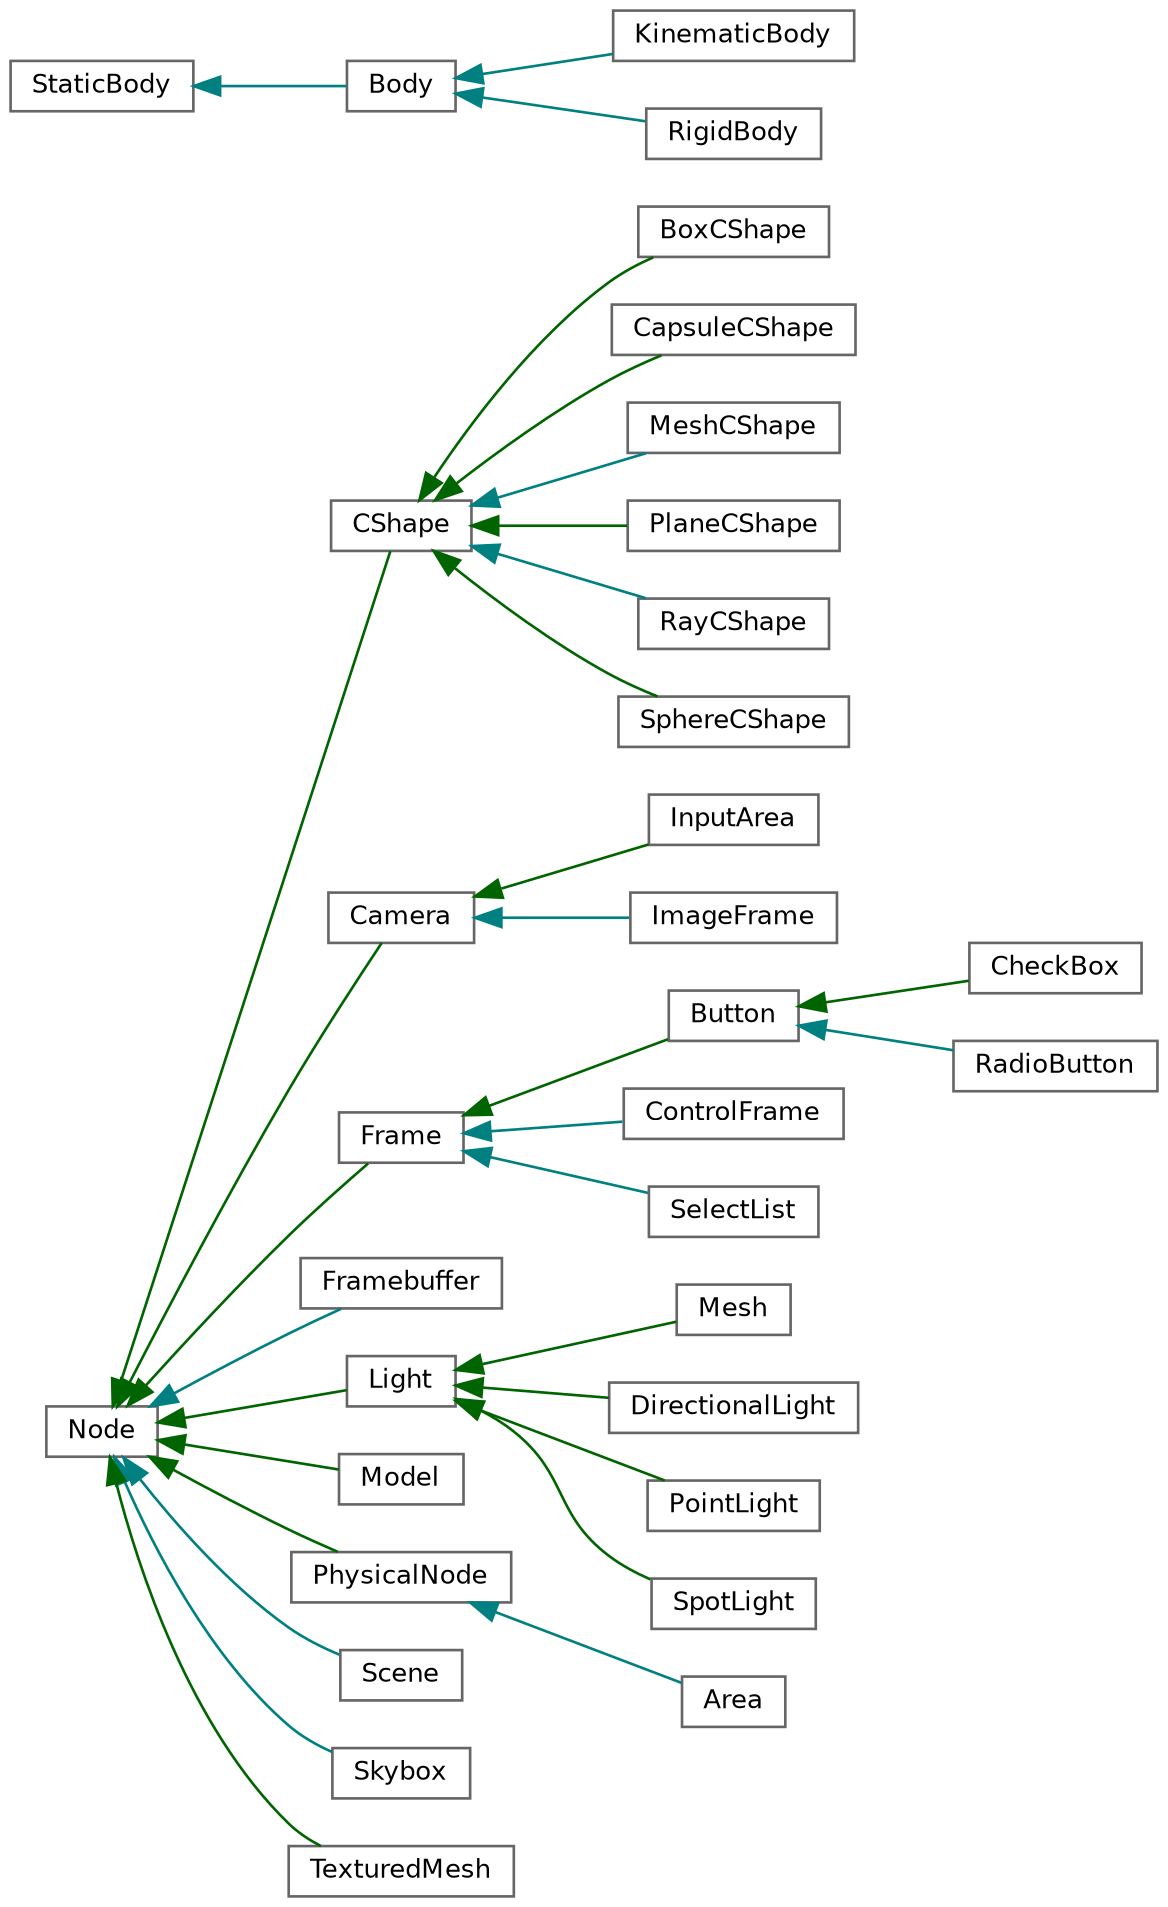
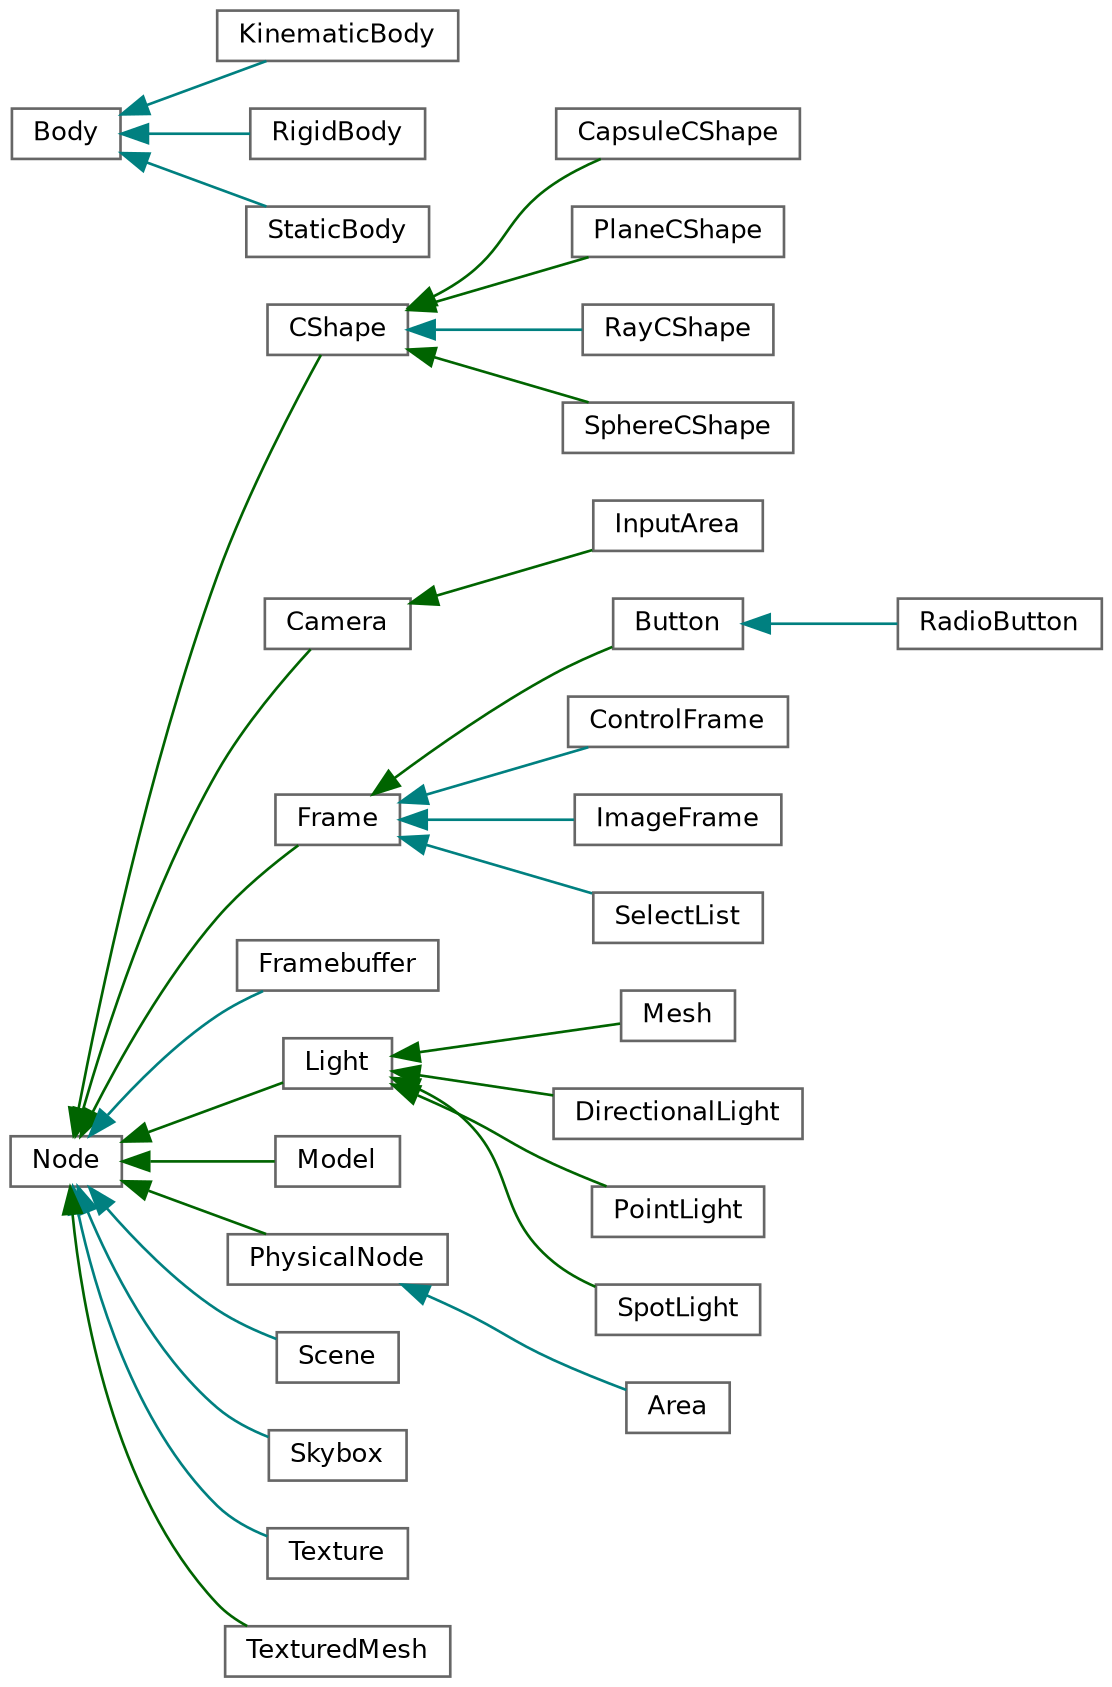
  digraph {
    rankdir=LR
    node [color=grey40 fillcolor=white fontname=Helvetica fontsize=10 shape=box style=filled]
    edge [color=darkgreen dir=back fontname=Helvetica fontsize=10 labelfontname=Helvetica labelfontsize=10 style=solid]
    n1 [height=0.2 label="Node" width=0.4]
    n2 [height=0.2 label=CShape width=0.4]
    n3 [height=0.2 label=Camera width=0.4]
    n4 [height=0.2 label=Frame width=0.4]
    n5 [height=0.2 label=Framebuffer width=0.4]
    n6 [height=0.2 label=Light width=0.4]
    n7 [height=0.2 label=Model width=0.4]
    n8 [height=0.2 label=PhysicalNode width=0.4]
    n9 [height=0.2 label=Scene width=0.4]
    n10 [height=0.2 label=Skybox width=0.4]
+   n11 [height=0.2 label=Texture width=0.4]
    n12 [height=0.2 label=TexturedMesh width=0.4]
-   n13 [height=0.2 label=BoxCShape width=0.4]
    n14 [height=0.2 label=CapsuleCShape width=0.4]
-   n15 [height=0.2 label=MeshCShape width=0.4]
    n16 [height=0.2 label=PlaneCShape width=0.4]
    n17 [height=0.2 label=RayCShape width=0.4]
    n18 [height=0.2 label=SphereCShape width=0.4]
    n19 [height=0.2 label=InputArea width=0.4]
    n20 [height=0.2 label=Button width=0.4]
    n21 [height=0.2 label=ControlFrame width=0.4]
    n22 [height=0.2 label=ImageFrame width=0.4]
    n23 [height=0.2 label=SelectList width=0.4]
    n24 [height=0.2 label=Mesh width=0.4]
    n25 [height=0.2 label=DirectionalLight width=0.4]
    n26 [height=0.2 label=PointLight width=0.4]
    n27 [height=0.2 label=SpotLight width=0.4]
    n28 [height=0.2 label=Area width=0.4]
-   n29 [height=0.2 label=CheckBox width=0.4]
    n30 [height=0.2 label=RadioButton width=0.4]
    n31 [height=0.2 label=Body width=0.4]
    n32 [height=0.2 label=KinematicBody width=0.4]
    n33 [height=0.2 label=RigidBody width=0.4]
    n34 [height=0.2 label=StaticBody width=0.4]
    n1 -> n2
    n1 -> n3
    n1 -> n4
    n1 -> n5 [color=teal]
    n1 -> n6
    n1 -> n7
    n1 -> n8
    n1 -> n9 [color=teal]
    n1 -> n10 [color=teal]
+   n1 -> n11 [color=teal]
    n1 -> n12
-   n2 -> n13
    n2 -> n14
-   n2 -> n15 [color=teal]
    n2 -> n16
    n2 -> n17 [color=teal]
    n2 -> n18
    n3 -> n19
    n4 -> n20
    n4 -> n21 [color=teal]
-   n3 -> n22 [color=teal]
+   n4 -> n22 [color=teal]
    n4 -> n23 [color=teal]
    n6 -> n24
    n6 -> n25
    n6 -> n26
    n6 -> n27
    n8 -> n28 [color=teal]
-   n20 -> n29
    n20 -> n30 [color=teal]
    n31 -> n32 [color=teal]
    n31 -> n33 [color=teal]
-   n34 -> n31 [color=teal]
+   n31 -> n34 [color=teal]
  }
